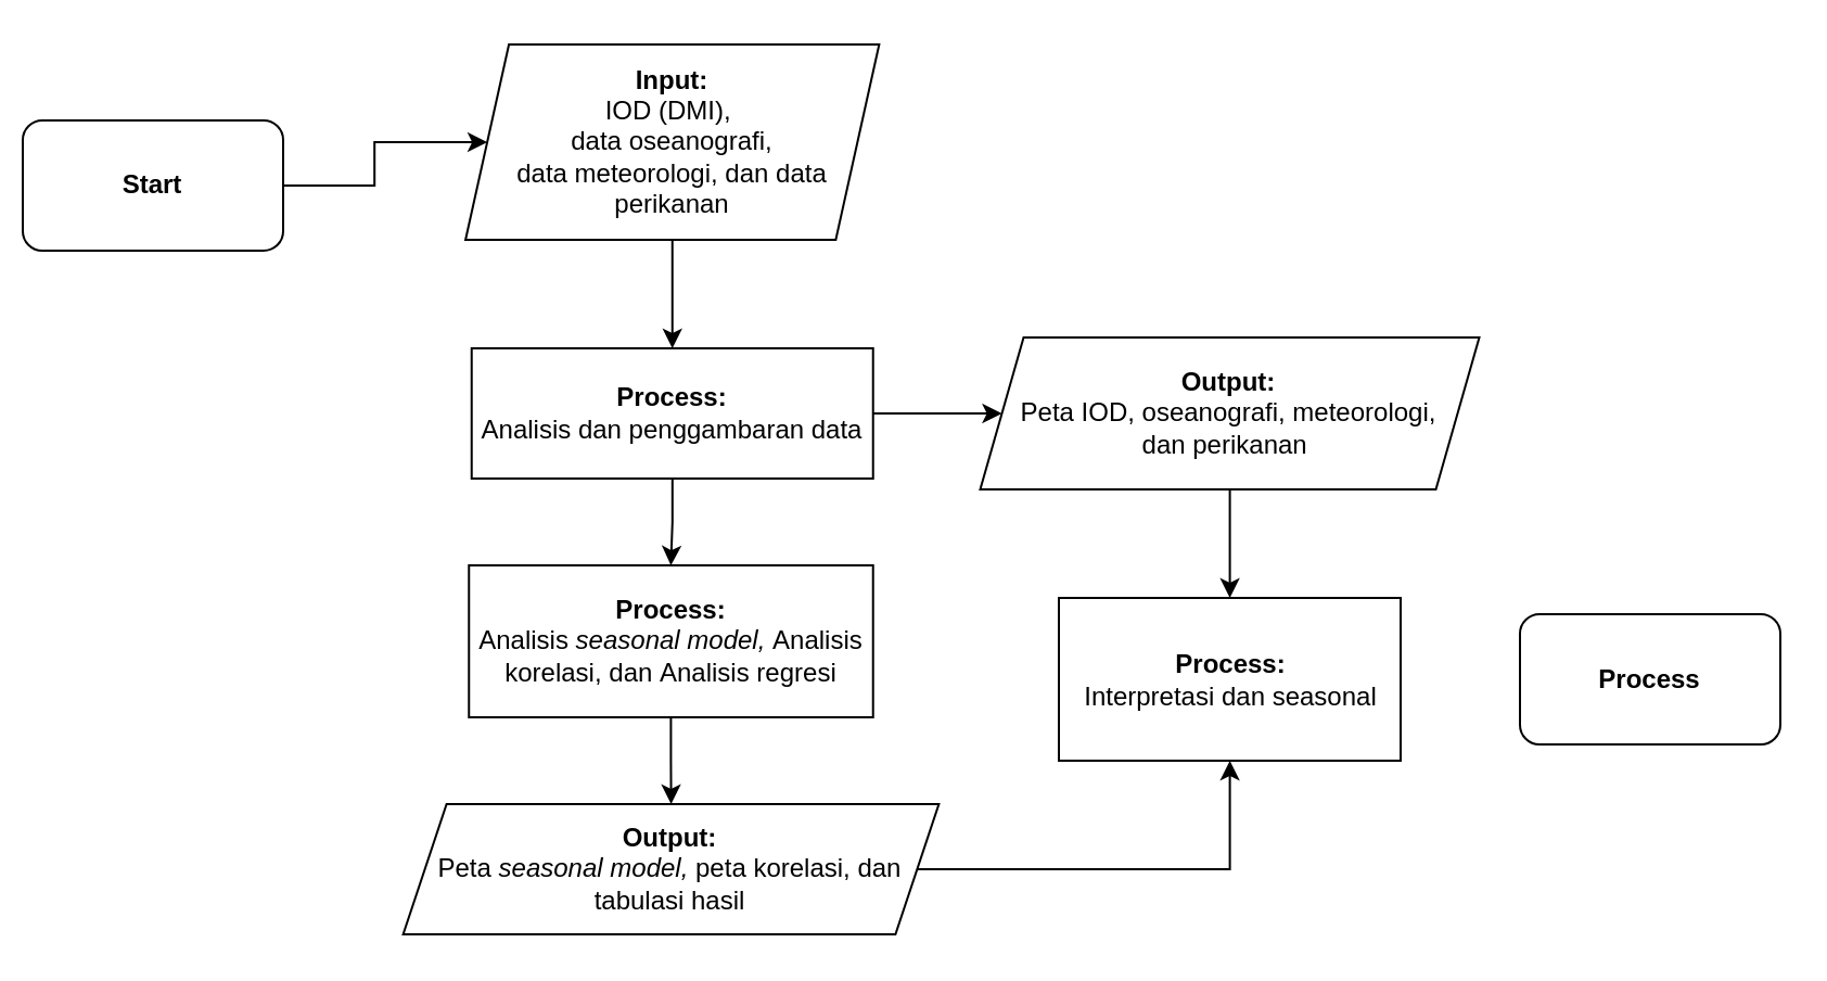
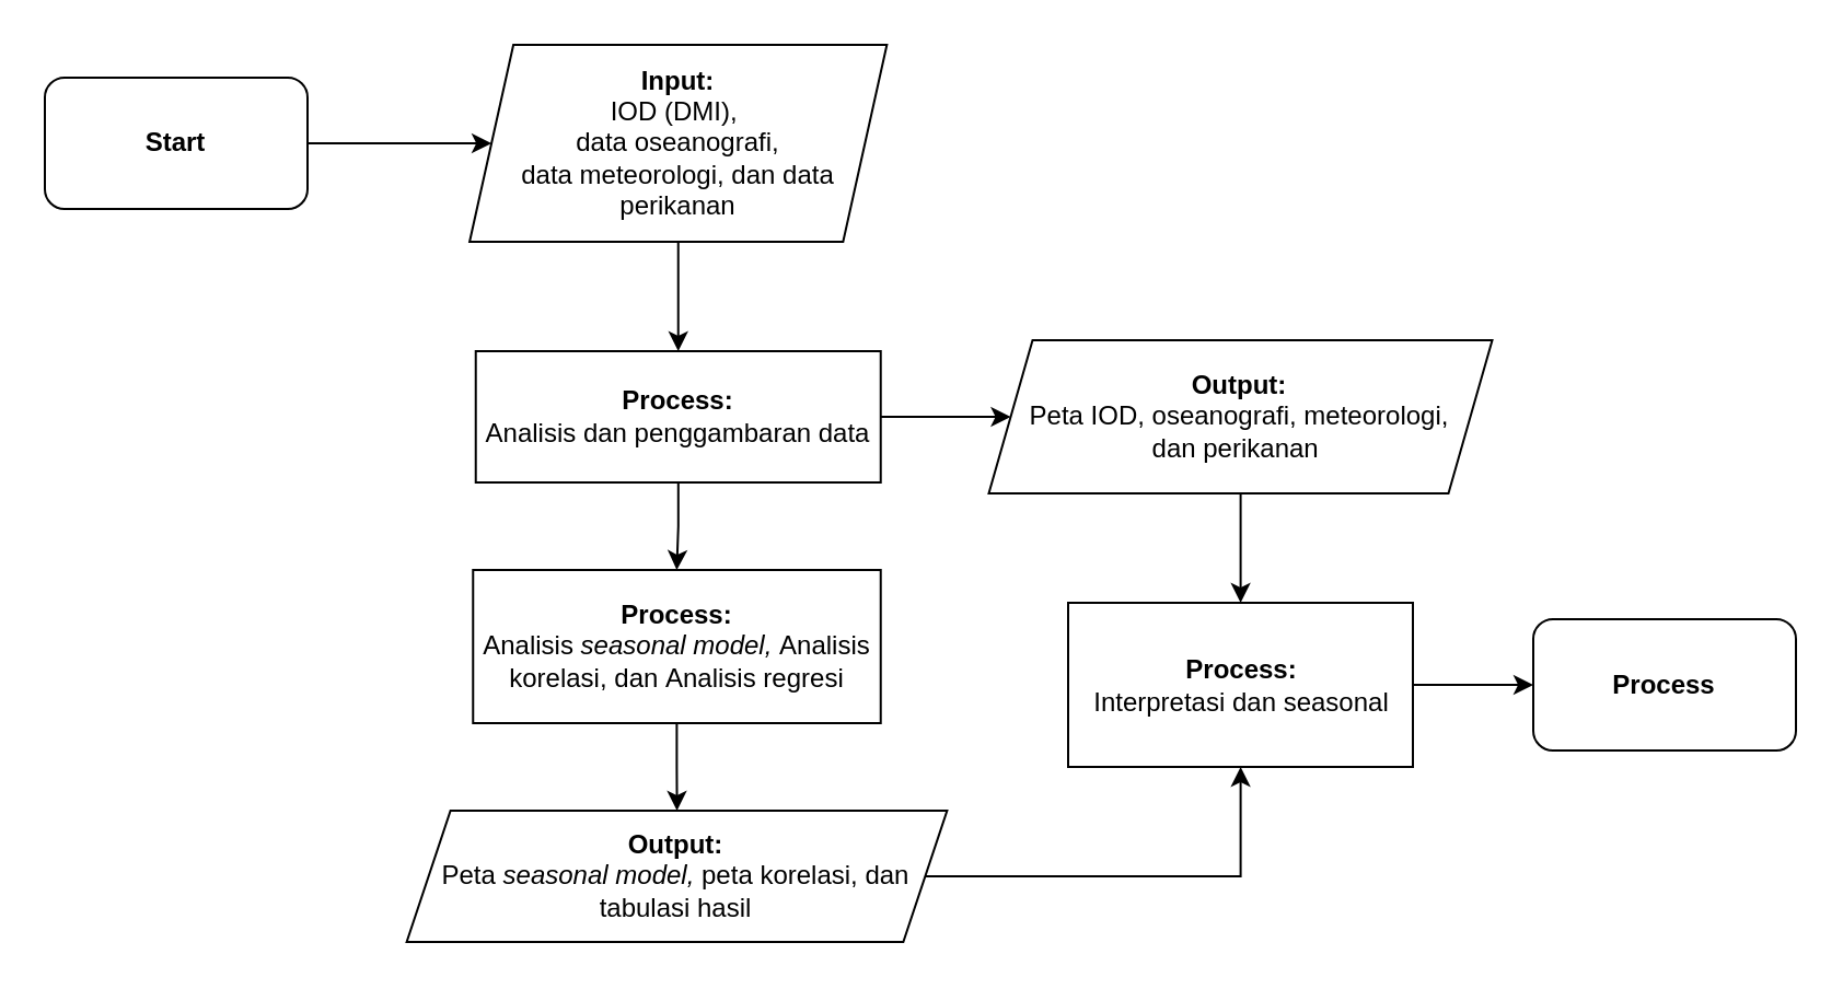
  <mxCell id="0" />
  <mxCell id="1" parent="0" />
  <mxCell id="2" value="" style="edgeStyle=orthogonalEdgeStyle;rounded=0;orthogonalLoop=1;jettySize=auto;html=1;" parent="1" source="3" target="5" edge="1"><mxGeometry relative="1" as="geometry" /></mxCell>
- <mxCell id="3" value="Start" style="rounded=1;whiteSpace=wrap;html=1;fontStyle=1" parent="1" vertex="1"><mxGeometry x="10" y="55" width="120" height="60" as="geometry" /></mxCell>
+ <mxCell id="3" value="Start" style="rounded=1;whiteSpace=wrap;html=1;fontStyle=1" parent="1" vertex="1"><mxGeometry x="20" y="35" width="120" height="60" as="geometry" /></mxCell>
  <mxCell id="4" value="" style="edgeStyle=orthogonalEdgeStyle;rounded=0;orthogonalLoop=1;jettySize=auto;html=1;" parent="1" source="5" target="8" edge="1"><mxGeometry relative="1" as="geometry" /></mxCell>
  <mxCell id="5" value="&lt;div&gt;&lt;b&gt;Input:&lt;/b&gt;&lt;/div&gt;&lt;div&gt;IOD (DMI),&amp;nbsp;&lt;/div&gt;&lt;span style=&quot;background-color: initial;&quot;&gt;data oseanografi, &lt;br&gt;data meteorologi, dan data perikanan&lt;/span&gt;" style="shape=parallelogram;perimeter=parallelogramPerimeter;whiteSpace=wrap;html=1;fixedSize=1;align=center;" parent="1" vertex="1"><mxGeometry x="214.05" y="20" width="190.63" height="90" as="geometry" /></mxCell>
  <mxCell id="6" value="" style="edgeStyle=orthogonalEdgeStyle;rounded=0;orthogonalLoop=1;jettySize=auto;html=1;" parent="1" source="8" target="10" edge="1"><mxGeometry relative="1" as="geometry" /></mxCell>
  <mxCell id="7" value="" style="edgeStyle=orthogonalEdgeStyle;rounded=0;orthogonalLoop=1;jettySize=auto;html=1;" parent="1" source="8" target="12" edge="1"><mxGeometry relative="1" as="geometry" /></mxCell>
  <mxCell id="8" value="&lt;div&gt;&lt;b&gt;Process:&lt;/b&gt;&lt;/div&gt;&lt;div&gt;Analisis dan penggambaran data &lt;br&gt;&lt;/div&gt;" style="whiteSpace=wrap;html=1;" parent="1" vertex="1"><mxGeometry x="216.87" y="160" width="185" height="60" as="geometry" /></mxCell>
  <mxCell id="9" value="" style="edgeStyle=orthogonalEdgeStyle;rounded=0;orthogonalLoop=1;jettySize=auto;html=1;" parent="1" source="10" target="17" edge="1"><mxGeometry relative="1" as="geometry" /></mxCell>
  <mxCell id="10" value="&lt;b&gt;Output:&lt;/b&gt;&lt;br&gt;&lt;div&gt;Peta IOD, oseanografi,&amp;nbsp;&lt;span style=&quot;background-color: initial;&quot;&gt;meteorologi,&lt;/span&gt;&lt;/div&gt;&lt;div&gt;&lt;span style=&quot;background-color: initial;&quot;&gt;dan perikanan&amp;nbsp;&lt;/span&gt;&lt;/div&gt;" style="shape=parallelogram;perimeter=parallelogramPerimeter;whiteSpace=wrap;html=1;fixedSize=1;" parent="1" vertex="1"><mxGeometry x="451.25" y="155" width="230" height="70" as="geometry" /></mxCell>
  <mxCell id="11" value="" style="edgeStyle=orthogonalEdgeStyle;rounded=0;orthogonalLoop=1;jettySize=auto;html=1;" parent="1" source="12" target="14" edge="1"><mxGeometry relative="1" as="geometry" /></mxCell>
  <mxCell id="12" value="&lt;b&gt;Process:&lt;br&gt;&lt;/b&gt;&lt;span style=&quot;background-color: initial;&quot;&gt;Analisis &lt;/span&gt;&lt;i style=&quot;background-color: initial;&quot;&gt;seasonal model,&amp;nbsp;&lt;/i&gt;&lt;span style=&quot;background-color: initial;&quot;&gt;Analisis korelasi, dan&amp;nbsp;&lt;/span&gt;&lt;span style=&quot;background-color: initial;&quot;&gt;Analisis regresi&lt;/span&gt;&lt;span style=&quot;background-color: initial;&quot;&gt;&lt;br&gt;&lt;/span&gt;" style="rounded=0;whiteSpace=wrap;html=1;align=center;" parent="1" vertex="1"><mxGeometry x="215.63" y="260" width="186.24" height="70" as="geometry" /></mxCell>
  <mxCell id="13" value="" style="edgeStyle=orthogonalEdgeStyle;rounded=0;orthogonalLoop=1;jettySize=auto;html=1;" parent="1" source="14" target="17" edge="1"><mxGeometry relative="1" as="geometry" /></mxCell>
  <mxCell id="14" value="&lt;div&gt;&lt;b&gt;Output:&lt;/b&gt;&lt;/div&gt;&lt;div&gt;Peta &lt;i&gt;seasonal model,&lt;/i&gt; peta korelasi, dan tabulasi hasil&lt;/div&gt;" style="shape=parallelogram;perimeter=parallelogramPerimeter;whiteSpace=wrap;html=1;fixedSize=1;" parent="1" vertex="1"><mxGeometry x="185.31" y="370" width="246.88" height="60" as="geometry" /></mxCell>
  <mxCell id="15" value="&lt;b&gt;Process&lt;/b&gt;" style="whiteSpace=wrap;html=1;rounded=1;" parent="1" vertex="1"><mxGeometry x="700" y="282.5" width="120" height="60" as="geometry" /></mxCell>
+ <mxCell id="16" value="" style="edgeStyle=orthogonalEdgeStyle;rounded=0;orthogonalLoop=1;jettySize=auto;html=1;exitX=1;exitY=0.5;exitDx=0;exitDy=0;" parent="1" source="17" target="15" edge="1"><mxGeometry relative="1" as="geometry"><mxPoint x="710" y="505" as="sourcePoint" /></mxGeometry></mxCell>
  <mxCell id="17" value="&lt;div&gt;&lt;b&gt;Process:&lt;/b&gt;&lt;/div&gt;&lt;div&gt;Interpretasi dan seasonal&lt;br&gt;&lt;/div&gt;" style="rounded=0;whiteSpace=wrap;html=1;fillColor=default;" parent="1" vertex="1"><mxGeometry x="487.5" y="275" width="157.5" height="75" as="geometry" /></mxCell>
